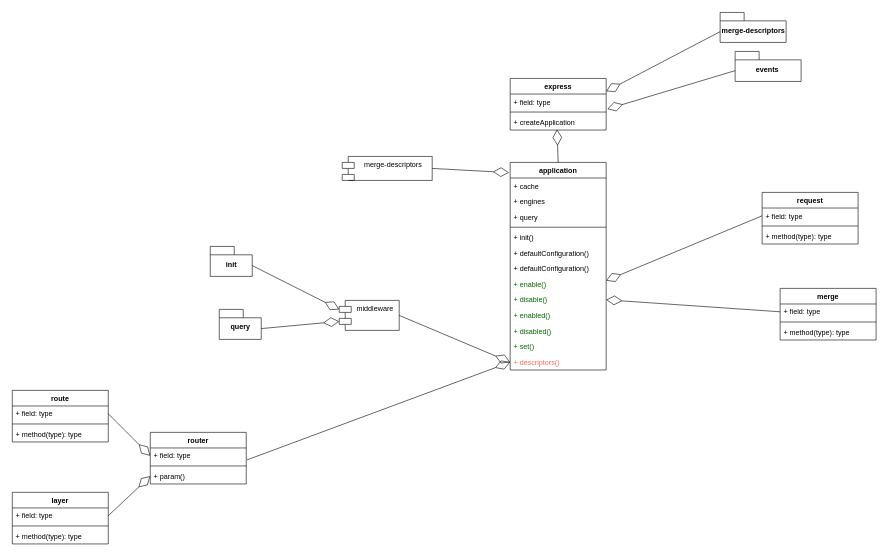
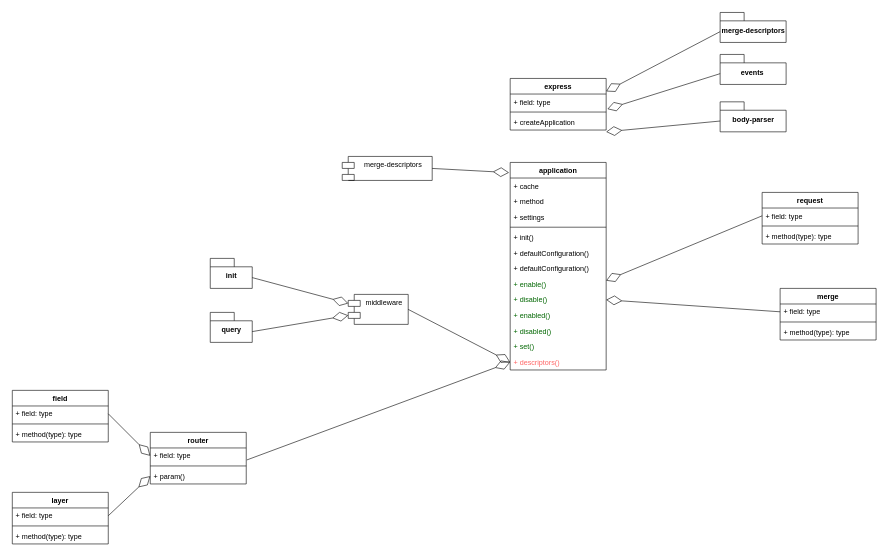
  <mxCell id="0" />
  <mxCell id="1" parent="0" />
  <mxCell id="2" value="application" style="swimlane;fontStyle=1;align=center;verticalAlign=top;childLayout=stackLayout;horizontal=1;startSize=26;horizontalStack=0;resizeParent=1;resizeParentMax=0;resizeLast=0;collapsible=1;marginBottom=0;" vertex="1" parent="1"><mxGeometry x="850" y="270" width="160" height="346" as="geometry" /></mxCell>
  <mxCell id="3" value="+ cache" style="text;strokeColor=none;fillColor=none;align=left;verticalAlign=top;spacingLeft=4;spacingRight=4;overflow=hidden;rotatable=0;points=[[0,0.5],[1,0.5]];portConstraint=eastwest;" vertex="1" parent="2"><mxGeometry y="26" width="160" height="26" as="geometry" /></mxCell>
- <mxCell id="4" value="+ engines&#10;" style="text;strokeColor=none;fillColor=none;align=left;verticalAlign=top;spacingLeft=4;spacingRight=4;overflow=hidden;rotatable=0;points=[[0,0.5],[1,0.5]];portConstraint=eastwest;" vertex="1" parent="2"><mxGeometry y="52" width="160" height="26" as="geometry" /></mxCell>
- <mxCell id="5" value="+ query&#10;&#10;" style="text;strokeColor=none;fillColor=none;align=left;verticalAlign=top;spacingLeft=4;spacingRight=4;overflow=hidden;rotatable=0;points=[[0,0.5],[1,0.5]];portConstraint=eastwest;" vertex="1" parent="2"><mxGeometry y="78" width="160" height="26" as="geometry" /></mxCell>
+ <mxCell id="4" value="+ method&#10;" style="text;strokeColor=none;fillColor=none;align=left;verticalAlign=top;spacingLeft=4;spacingRight=4;overflow=hidden;rotatable=0;points=[[0,0.5],[1,0.5]];portConstraint=eastwest;" vertex="1" parent="2"><mxGeometry y="52" width="160" height="26" as="geometry" /></mxCell>
+ <mxCell id="5" value="+ settings&#10;&#10;" style="text;strokeColor=none;fillColor=none;align=left;verticalAlign=top;spacingLeft=4;spacingRight=4;overflow=hidden;rotatable=0;points=[[0,0.5],[1,0.5]];portConstraint=eastwest;" vertex="1" parent="2"><mxGeometry y="78" width="160" height="26" as="geometry" /></mxCell>
  <mxCell id="6" value="" style="line;strokeWidth=1;fillColor=none;align=left;verticalAlign=middle;spacingTop=-1;spacingLeft=3;spacingRight=3;rotatable=0;labelPosition=right;points=[];portConstraint=eastwest;" vertex="1" parent="2"><mxGeometry y="104" width="160" height="8" as="geometry" /></mxCell>
  <mxCell id="7" value="+ init()" style="text;strokeColor=none;fillColor=none;align=left;verticalAlign=top;spacingLeft=4;spacingRight=4;overflow=hidden;rotatable=0;points=[[0,0.5],[1,0.5]];portConstraint=eastwest;" vertex="1" parent="2"><mxGeometry y="112" width="160" height="26" as="geometry" /></mxCell>
  <mxCell id="8" value="+ defaultConfiguration()" style="text;strokeColor=none;fillColor=none;align=left;verticalAlign=top;spacingLeft=4;spacingRight=4;overflow=hidden;rotatable=0;points=[[0,0.5],[1,0.5]];portConstraint=eastwest;" vertex="1" parent="2"><mxGeometry y="138" width="160" height="26" as="geometry" /></mxCell>
  <mxCell id="9" value="+ defaultConfiguration()" style="text;strokeColor=none;fillColor=none;align=left;verticalAlign=top;spacingLeft=4;spacingRight=4;overflow=hidden;rotatable=0;points=[[0,0.5],[1,0.5]];portConstraint=eastwest;" vertex="1" parent="2"><mxGeometry y="164" width="160" height="26" as="geometry" /></mxCell>
  <mxCell id="10" value="+ enable()" style="text;strokeColor=none;fillColor=none;align=left;verticalAlign=top;spacingLeft=4;spacingRight=4;overflow=hidden;rotatable=0;points=[[0,0.5],[1,0.5]];portConstraint=eastwest;fontColor=#006600;" vertex="1" parent="2"><mxGeometry y="190" width="160" height="26" as="geometry" /></mxCell>
  <mxCell id="11" value="+ disable()" style="text;strokeColor=none;fillColor=none;align=left;verticalAlign=top;spacingLeft=4;spacingRight=4;overflow=hidden;rotatable=0;points=[[0,0.5],[1,0.5]];portConstraint=eastwest;fontColor=#006600;" vertex="1" parent="2"><mxGeometry y="216" width="160" height="26" as="geometry" /></mxCell>
  <mxCell id="12" value="+ enabled()" style="text;strokeColor=none;fillColor=none;align=left;verticalAlign=top;spacingLeft=4;spacingRight=4;overflow=hidden;rotatable=0;points=[[0,0.5],[1,0.5]];portConstraint=eastwest;fontColor=#006600;" vertex="1" parent="2"><mxGeometry y="242" width="160" height="26" as="geometry" /></mxCell>
  <mxCell id="13" value="+ disabled()" style="text;strokeColor=none;fillColor=none;align=left;verticalAlign=top;spacingLeft=4;spacingRight=4;overflow=hidden;rotatable=0;points=[[0,0.5],[1,0.5]];portConstraint=eastwest;fontColor=#006600;" vertex="1" parent="2"><mxGeometry y="268" width="160" height="26" as="geometry" /></mxCell>
  <mxCell id="14" value="+ set()" style="text;strokeColor=none;fillColor=none;align=left;verticalAlign=top;spacingLeft=4;spacingRight=4;overflow=hidden;rotatable=0;points=[[0,0.5],[1,0.5]];portConstraint=eastwest;fontColor=#006600;" vertex="1" parent="2"><mxGeometry y="294" width="160" height="26" as="geometry" /></mxCell>
  <mxCell id="15" value="+ descriptors()" style="text;strokeColor=none;fillColor=none;align=left;verticalAlign=top;spacingLeft=4;spacingRight=4;overflow=hidden;rotatable=0;points=[[0,0.5],[1,0.5]];portConstraint=eastwest;fontColor=#FF6666;" vertex="1" parent="2"><mxGeometry y="320" width="160" height="26" as="geometry" /></mxCell>
  <mxCell id="16" value="express" style="swimlane;fontStyle=1;align=center;verticalAlign=top;childLayout=stackLayout;horizontal=1;startSize=26;horizontalStack=0;resizeParent=1;resizeParentMax=0;resizeLast=0;collapsible=1;marginBottom=0;fontColor=#000000;" vertex="1" parent="1"><mxGeometry x="850" y="130" width="160" height="86" as="geometry" /></mxCell>
  <mxCell id="17" value="+ field: type" style="text;strokeColor=none;fillColor=none;align=left;verticalAlign=top;spacingLeft=4;spacingRight=4;overflow=hidden;rotatable=0;points=[[0,0.5],[1,0.5]];portConstraint=eastwest;fontColor=#000000;" vertex="1" parent="16"><mxGeometry y="26" width="160" height="26" as="geometry" /></mxCell>
  <mxCell id="18" value="" style="line;strokeWidth=1;fillColor=none;align=left;verticalAlign=middle;spacingTop=-1;spacingLeft=3;spacingRight=3;rotatable=0;labelPosition=right;points=[];portConstraint=eastwest;fontColor=#006600;" vertex="1" parent="16"><mxGeometry y="52" width="160" height="8" as="geometry" /></mxCell>
  <mxCell id="19" value="+ createApplication" style="text;strokeColor=none;fillColor=none;align=left;verticalAlign=top;spacingLeft=4;spacingRight=4;overflow=hidden;rotatable=0;points=[[0,0.5],[1,0.5]];portConstraint=eastwest;fontColor=#000000;" vertex="1" parent="16"><mxGeometry y="60" width="160" height="26" as="geometry" /></mxCell>
  <mxCell id="20" value="merge-descriptors" style="shape=module;align=left;spacingLeft=20;align=center;verticalAlign=top;fontColor=#000000;" vertex="1" parent="1"><mxGeometry x="570" y="260" width="150" height="40" as="geometry" /></mxCell>
- <mxCell id="22" value="events&amp;nbsp;" style="shape=folder;fontStyle=1;spacingTop=10;tabWidth=40;tabHeight=14;tabPosition=left;html=1;fontColor=#000000;" vertex="1" parent="1"><mxGeometry x="1225" y="85" width="110" height="50" as="geometry" /></mxCell>
+ <mxCell id="21" value="body-parser" style="shape=folder;fontStyle=1;spacingTop=10;tabWidth=40;tabHeight=14;tabPosition=left;html=1;fontColor=#000000;" vertex="1" parent="1"><mxGeometry x="1200" y="169" width="110" height="50" as="geometry" /></mxCell>
+ <mxCell id="22" value="events&amp;nbsp;" style="shape=folder;fontStyle=1;spacingTop=10;tabWidth=40;tabHeight=14;tabPosition=left;html=1;fontColor=#000000;" vertex="1" parent="1"><mxGeometry x="1200" y="90" width="110" height="50" as="geometry" /></mxCell>
  <mxCell id="23" value="merge-descriptors&lt;br&gt;" style="shape=folder;fontStyle=1;spacingTop=10;tabWidth=40;tabHeight=14;tabPosition=left;html=1;fontColor=#000000;" vertex="1" parent="1"><mxGeometry x="1200" y="20" width="110" height="50" as="geometry" /></mxCell>
  <mxCell id="24" value="router" style="swimlane;fontStyle=1;align=center;verticalAlign=top;childLayout=stackLayout;horizontal=1;startSize=26;horizontalStack=0;resizeParent=1;resizeParentMax=0;resizeLast=0;collapsible=1;marginBottom=0;fontColor=#000000;" vertex="1" parent="1"><mxGeometry x="250" y="720" width="160" height="86" as="geometry" /></mxCell>
  <mxCell id="25" value="+ field: type" style="text;strokeColor=none;fillColor=none;align=left;verticalAlign=top;spacingLeft=4;spacingRight=4;overflow=hidden;rotatable=0;points=[[0,0.5],[1,0.5]];portConstraint=eastwest;fontColor=#000000;" vertex="1" parent="24"><mxGeometry y="26" width="160" height="26" as="geometry" /></mxCell>
  <mxCell id="26" value="" style="line;strokeWidth=1;fillColor=none;align=left;verticalAlign=middle;spacingTop=-1;spacingLeft=3;spacingRight=3;rotatable=0;labelPosition=right;points=[];portConstraint=eastwest;fontColor=#000000;" vertex="1" parent="24"><mxGeometry y="52" width="160" height="8" as="geometry" /></mxCell>
  <mxCell id="27" value="+ param()" style="text;strokeColor=none;fillColor=none;align=left;verticalAlign=top;spacingLeft=4;spacingRight=4;overflow=hidden;rotatable=0;points=[[0,0.5],[1,0.5]];portConstraint=eastwest;fontColor=#000000;" vertex="1" parent="24"><mxGeometry y="60" width="160" height="26" as="geometry" /></mxCell>
  <mxCell id="28" value="request" style="swimlane;fontStyle=1;align=center;verticalAlign=top;childLayout=stackLayout;horizontal=1;startSize=26;horizontalStack=0;resizeParent=1;resizeParentMax=0;resizeLast=0;collapsible=1;marginBottom=0;fontColor=#000000;" vertex="1" parent="1"><mxGeometry x="1270" y="320" width="160" height="86" as="geometry" /></mxCell>
  <mxCell id="29" value="+ field: type" style="text;strokeColor=none;fillColor=none;align=left;verticalAlign=top;spacingLeft=4;spacingRight=4;overflow=hidden;rotatable=0;points=[[0,0.5],[1,0.5]];portConstraint=eastwest;fontColor=#000000;" vertex="1" parent="28"><mxGeometry y="26" width="160" height="26" as="geometry" /></mxCell>
  <mxCell id="30" value="" style="line;strokeWidth=1;fillColor=none;align=left;verticalAlign=middle;spacingTop=-1;spacingLeft=3;spacingRight=3;rotatable=0;labelPosition=right;points=[];portConstraint=eastwest;fontColor=#000000;" vertex="1" parent="28"><mxGeometry y="52" width="160" height="8" as="geometry" /></mxCell>
  <mxCell id="31" value="+ method(type): type" style="text;strokeColor=none;fillColor=none;align=left;verticalAlign=top;spacingLeft=4;spacingRight=4;overflow=hidden;rotatable=0;points=[[0,0.5],[1,0.5]];portConstraint=eastwest;fontColor=#000000;" vertex="1" parent="28"><mxGeometry y="60" width="160" height="26" as="geometry" /></mxCell>
  <mxCell id="32" value="merge" style="swimlane;fontStyle=1;align=center;verticalAlign=top;childLayout=stackLayout;horizontal=1;startSize=26;horizontalStack=0;resizeParent=1;resizeParentMax=0;resizeLast=0;collapsible=1;marginBottom=0;fontColor=#000000;" vertex="1" parent="1"><mxGeometry x="1300" y="480" width="160" height="86" as="geometry" /></mxCell>
  <mxCell id="33" value="+ field: type" style="text;strokeColor=none;fillColor=none;align=left;verticalAlign=top;spacingLeft=4;spacingRight=4;overflow=hidden;rotatable=0;points=[[0,0.5],[1,0.5]];portConstraint=eastwest;fontColor=#000000;" vertex="1" parent="32"><mxGeometry y="26" width="160" height="26" as="geometry" /></mxCell>
  <mxCell id="34" value="" style="line;strokeWidth=1;fillColor=none;align=left;verticalAlign=middle;spacingTop=-1;spacingLeft=3;spacingRight=3;rotatable=0;labelPosition=right;points=[];portConstraint=eastwest;fontColor=#000000;" vertex="1" parent="32"><mxGeometry y="52" width="160" height="8" as="geometry" /></mxCell>
  <mxCell id="35" value="+ method(type): type" style="text;strokeColor=none;fillColor=none;align=left;verticalAlign=top;spacingLeft=4;spacingRight=4;overflow=hidden;rotatable=0;points=[[0,0.5],[1,0.5]];portConstraint=eastwest;fontColor=#000000;" vertex="1" parent="32"><mxGeometry y="60" width="160" height="26" as="geometry" /></mxCell>
- <mxCell id="36" value="middleware" style="shape=module;align=left;spacingLeft=20;align=center;verticalAlign=top;fontColor=#000000;" vertex="1" parent="1"><mxGeometry x="565" y="500" width="100" height="50" as="geometry" /></mxCell>
- <mxCell id="37" value="init" style="shape=folder;fontStyle=1;spacingTop=10;tabWidth=40;tabHeight=14;tabPosition=left;html=1;fontColor=#000000;" vertex="1" parent="1"><mxGeometry x="350" y="410" width="70" height="50" as="geometry" /></mxCell>
- <mxCell id="38" value="query" style="shape=folder;fontStyle=1;spacingTop=10;tabWidth=40;tabHeight=14;tabPosition=left;html=1;fontColor=#000000;" vertex="1" parent="1"><mxGeometry x="365" y="515" width="70" height="50" as="geometry" /></mxCell>
+ <mxCell id="36" value="middleware" style="shape=module;align=left;spacingLeft=20;align=center;verticalAlign=top;fontColor=#000000;" vertex="1" parent="1"><mxGeometry x="580" y="490" width="100" height="50" as="geometry" /></mxCell>
+ <mxCell id="37" value="init" style="shape=folder;fontStyle=1;spacingTop=10;tabWidth=40;tabHeight=14;tabPosition=left;html=1;fontColor=#000000;" vertex="1" parent="1"><mxGeometry x="350" y="430" width="70" height="50" as="geometry" /></mxCell>
+ <mxCell id="38" value="query" style="shape=folder;fontStyle=1;spacingTop=10;tabWidth=40;tabHeight=14;tabPosition=left;html=1;fontColor=#000000;" vertex="1" parent="1"><mxGeometry x="350" y="520" width="70" height="50" as="geometry" /></mxCell>
  <mxCell id="39" value="" style="endArrow=diamondThin;endFill=0;endSize=24;html=1;rounded=0;fontColor=#000000;exitX=0;exitY=0;exitDx=70;exitDy=32;exitPerimeter=0;entryX=0;entryY=0;entryDx=0;entryDy=15;entryPerimeter=0;" edge="1" parent="1" source="37" target="36"><mxGeometry width="160" relative="1" as="geometry"><mxPoint x="190" y="400" as="sourcePoint" /><mxPoint x="350" y="400" as="targetPoint" /></mxGeometry></mxCell>
  <mxCell id="40" value="" style="endArrow=diamondThin;endFill=0;endSize=24;html=1;rounded=0;fontColor=#000000;exitX=0;exitY=0;exitDx=70;exitDy=32;exitPerimeter=0;entryX=0;entryY=0;entryDx=0;entryDy=35;entryPerimeter=0;" edge="1" parent="1" source="38" target="36"><mxGeometry width="160" relative="1" as="geometry"><mxPoint x="190" y="400" as="sourcePoint" /><mxPoint x="350" y="400" as="targetPoint" /></mxGeometry></mxCell>
  <mxCell id="41" value="" style="endArrow=diamondThin;endFill=0;endSize=24;html=1;rounded=0;fontColor=#FF6666;exitX=1.006;exitY=0.769;exitDx=0;exitDy=0;exitPerimeter=0;entryX=0;entryY=0.5;entryDx=0;entryDy=0;" edge="1" parent="1" source="25" target="15"><mxGeometry width="160" relative="1" as="geometry"><mxPoint x="240" y="240" as="sourcePoint" /><mxPoint x="500" y="520" as="targetPoint" /></mxGeometry></mxCell>
  <mxCell id="42" value="" style="endArrow=diamondThin;endFill=0;endSize=24;html=1;rounded=0;fontColor=#FF6666;exitX=0;exitY=0.5;exitDx=0;exitDy=0;entryX=1;entryY=0.269;entryDx=0;entryDy=0;entryPerimeter=0;" edge="1" parent="1" source="29" target="10"><mxGeometry width="160" relative="1" as="geometry"><mxPoint x="340" y="520" as="sourcePoint" /><mxPoint x="500" y="520" as="targetPoint" /></mxGeometry></mxCell>
  <mxCell id="43" value="" style="endArrow=diamondThin;endFill=0;endSize=24;html=1;rounded=0;fontColor=#FF6666;exitX=0;exitY=0.5;exitDx=0;exitDy=0;entryX=1;entryY=0.5;entryDx=0;entryDy=0;" edge="1" parent="1" source="33" target="11"><mxGeometry width="160" relative="1" as="geometry"><mxPoint x="340" y="520" as="sourcePoint" /><mxPoint x="500" y="520" as="targetPoint" /></mxGeometry></mxCell>
  <mxCell id="44" value="" style="endArrow=diamondThin;endFill=0;endSize=24;html=1;rounded=0;fontColor=#FF6666;exitX=1;exitY=0.5;exitDx=0;exitDy=0;entryX=-0.012;entryY=0.049;entryDx=0;entryDy=0;entryPerimeter=0;" edge="1" parent="1" source="20" target="2"><mxGeometry width="160" relative="1" as="geometry"><mxPoint x="710" y="650" as="sourcePoint" /><mxPoint x="870" y="650" as="targetPoint" /></mxGeometry></mxCell>
+ <mxCell id="45" value="" style="endArrow=diamondThin;endFill=0;endSize=24;html=1;rounded=0;fontColor=#FF6666;exitX=0;exitY=0;exitDx=0;exitDy=32;exitPerimeter=0;entryX=1;entryY=1.115;entryDx=0;entryDy=0;entryPerimeter=0;" edge="1" parent="1" source="21" target="19"><mxGeometry width="160" relative="1" as="geometry"><mxPoint x="890" y="690" as="sourcePoint" /><mxPoint x="1050" y="690" as="targetPoint" /></mxGeometry></mxCell>
  <mxCell id="46" value="" style="endArrow=diamondThin;endFill=0;endSize=24;html=1;rounded=0;fontColor=#FF6666;exitX=0;exitY=0;exitDx=0;exitDy=32;exitPerimeter=0;entryX=1.013;entryY=0.962;entryDx=0;entryDy=0;entryPerimeter=0;" edge="1" parent="1" source="22" target="17"><mxGeometry width="160" relative="1" as="geometry"><mxPoint x="900" y="700" as="sourcePoint" /><mxPoint x="1060" y="700" as="targetPoint" /></mxGeometry></mxCell>
  <mxCell id="47" value="" style="endArrow=diamondThin;endFill=0;endSize=24;html=1;rounded=0;fontColor=#FF6666;exitX=0;exitY=0;exitDx=0;exitDy=32;exitPerimeter=0;entryX=1;entryY=0.25;entryDx=0;entryDy=0;" edge="1" parent="1" source="23" target="16"><mxGeometry width="160" relative="1" as="geometry"><mxPoint x="910" y="710" as="sourcePoint" /><mxPoint x="1070" y="710" as="targetPoint" /></mxGeometry></mxCell>
- <mxCell id="48" value="" style="endArrow=diamondThin;endFill=0;endSize=24;html=1;rounded=0;fontColor=#FF6666;exitX=0.5;exitY=0;exitDx=0;exitDy=0;entryX=0.488;entryY=0.962;entryDx=0;entryDy=0;entryPerimeter=0;" edge="1" parent="1" source="2" target="19"><mxGeometry width="160" relative="1" as="geometry"><mxPoint x="930" y="730" as="sourcePoint" /><mxPoint x="1090" y="730" as="targetPoint" /></mxGeometry></mxCell>
  <mxCell id="49" value="" style="endArrow=diamondThin;endFill=0;endSize=24;html=1;rounded=0;fontColor=#FF6666;exitX=1;exitY=0.5;exitDx=0;exitDy=0;entryX=0;entryY=0.5;entryDx=0;entryDy=0;" edge="1" parent="1" source="36" target="15"><mxGeometry width="160" relative="1" as="geometry"><mxPoint x="440" y="580" as="sourcePoint" /><mxPoint x="810" y="400" as="targetPoint" /></mxGeometry></mxCell>
- <mxCell id="50" value="route" style="swimlane;fontStyle=1;align=center;verticalAlign=top;childLayout=stackLayout;horizontal=1;startSize=26;horizontalStack=0;resizeParent=1;resizeParentMax=0;resizeLast=0;collapsible=1;marginBottom=0;fontColor=#000000;" vertex="1" parent="1"><mxGeometry x="20" y="650" width="160" height="86" as="geometry" /></mxCell>
+ <mxCell id="50" value="field" style="swimlane;fontStyle=1;align=center;verticalAlign=top;childLayout=stackLayout;horizontal=1;startSize=26;horizontalStack=0;resizeParent=1;resizeParentMax=0;resizeLast=0;collapsible=1;marginBottom=0;fontColor=#000000;" vertex="1" parent="1"><mxGeometry x="20" y="650" width="160" height="86" as="geometry" /></mxCell>
  <mxCell id="51" value="+ field: type" style="text;strokeColor=none;fillColor=none;align=left;verticalAlign=top;spacingLeft=4;spacingRight=4;overflow=hidden;rotatable=0;points=[[0,0.5],[1,0.5]];portConstraint=eastwest;fontColor=#000000;" vertex="1" parent="50"><mxGeometry y="26" width="160" height="26" as="geometry" /></mxCell>
  <mxCell id="52" value="" style="line;strokeWidth=1;fillColor=none;align=left;verticalAlign=middle;spacingTop=-1;spacingLeft=3;spacingRight=3;rotatable=0;labelPosition=right;points=[];portConstraint=eastwest;fontColor=#000000;" vertex="1" parent="50"><mxGeometry y="52" width="160" height="8" as="geometry" /></mxCell>
  <mxCell id="53" value="+ method(type): type" style="text;strokeColor=none;fillColor=none;align=left;verticalAlign=top;spacingLeft=4;spacingRight=4;overflow=hidden;rotatable=0;points=[[0,0.5],[1,0.5]];portConstraint=eastwest;fontColor=#000000;" vertex="1" parent="50"><mxGeometry y="60" width="160" height="26" as="geometry" /></mxCell>
  <mxCell id="54" value="layer" style="swimlane;fontStyle=1;align=center;verticalAlign=top;childLayout=stackLayout;horizontal=1;startSize=26;horizontalStack=0;resizeParent=1;resizeParentMax=0;resizeLast=0;collapsible=1;marginBottom=0;fontColor=#000000;" vertex="1" parent="1"><mxGeometry x="20" y="820" width="160" height="86" as="geometry" /></mxCell>
  <mxCell id="55" value="+ field: type" style="text;strokeColor=none;fillColor=none;align=left;verticalAlign=top;spacingLeft=4;spacingRight=4;overflow=hidden;rotatable=0;points=[[0,0.5],[1,0.5]];portConstraint=eastwest;fontColor=#000000;" vertex="1" parent="54"><mxGeometry y="26" width="160" height="26" as="geometry" /></mxCell>
  <mxCell id="56" value="" style="line;strokeWidth=1;fillColor=none;align=left;verticalAlign=middle;spacingTop=-1;spacingLeft=3;spacingRight=3;rotatable=0;labelPosition=right;points=[];portConstraint=eastwest;fontColor=#000000;" vertex="1" parent="54"><mxGeometry y="52" width="160" height="8" as="geometry" /></mxCell>
  <mxCell id="57" value="+ method(type): type" style="text;strokeColor=none;fillColor=none;align=left;verticalAlign=top;spacingLeft=4;spacingRight=4;overflow=hidden;rotatable=0;points=[[0,0.5],[1,0.5]];portConstraint=eastwest;fontColor=#000000;" vertex="1" parent="54"><mxGeometry y="60" width="160" height="26" as="geometry" /></mxCell>
  <mxCell id="58" value="" style="endArrow=diamondThin;endFill=0;endSize=24;html=1;rounded=0;fontColor=#FF6666;exitX=1;exitY=0.5;exitDx=0;exitDy=0;entryX=0;entryY=0.5;entryDx=0;entryDy=0;" edge="1" parent="1" source="51" target="25"><mxGeometry width="160" relative="1" as="geometry"><mxPoint x="310" y="820" as="sourcePoint" /><mxPoint x="470" y="820" as="targetPoint" /></mxGeometry></mxCell>
  <mxCell id="59" value="" style="endArrow=diamondThin;endFill=0;endSize=24;html=1;rounded=0;fontColor=#FF6666;exitX=1;exitY=0.5;exitDx=0;exitDy=0;entryX=0;entryY=0.5;entryDx=0;entryDy=0;" edge="1" parent="1" source="55" target="27"><mxGeometry width="160" relative="1" as="geometry"><mxPoint x="290" y="880" as="sourcePoint" /><mxPoint x="360" y="950" as="targetPoint" /></mxGeometry></mxCell>
